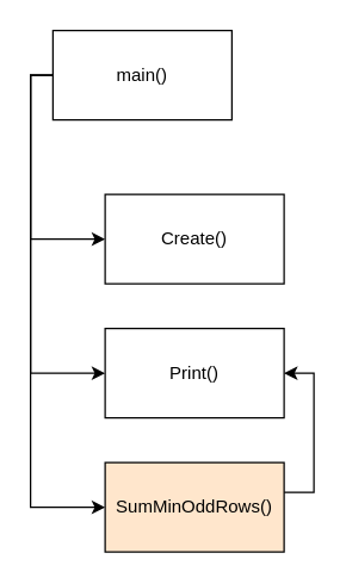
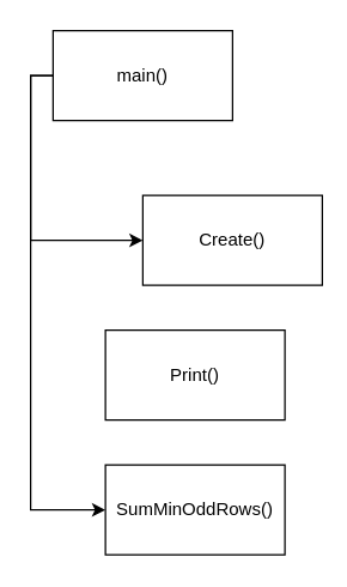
  <mxCell id="0" />
  <mxCell id="1" parent="0" />
  <mxCell id="2" style="edgeStyle=orthogonalEdgeStyle;rounded=0;orthogonalLoop=1;jettySize=auto;html=1;entryX=0;entryY=0.5;entryDx=0;entryDy=0;" edge="1" parent="1" source="4" target="5"><mxGeometry relative="1" as="geometry"><Array as="points"><mxPoint x="20" y="50" /><mxPoint x="20" y="160" /></Array></mxGeometry></mxCell>
- <mxCell id="3" style="edgeStyle=orthogonalEdgeStyle;rounded=0;orthogonalLoop=1;jettySize=auto;html=1;entryX=0;entryY=0.5;entryDx=0;entryDy=0;" edge="1" parent="1" source="4" target="6"><mxGeometry relative="1" as="geometry"><Array as="points"><mxPoint x="20" y="50" /><mxPoint x="20" y="250" /></Array></mxGeometry></mxCell>
  <mxCell id="4" value="main()" style="rounded=0;whiteSpace=wrap;html=1;" vertex="1" parent="1"><mxGeometry x="35" y="20" width="120" height="60" as="geometry" /></mxCell>
- <mxCell id="5" value="Create()" style="rounded=0;whiteSpace=wrap;html=1;" vertex="1" parent="1"><mxGeometry x="70" y="130" width="120" height="60" as="geometry" /></mxCell>
+ <mxCell id="5" value="Create()" style="rounded=0;whiteSpace=wrap;html=1;" vertex="1" parent="1"><mxGeometry x="95" y="130" width="120" height="60" as="geometry" /></mxCell>
  <mxCell id="6" value="Print()" style="rounded=0;whiteSpace=wrap;html=1;" vertex="1" parent="1"><mxGeometry x="70" y="220" width="120" height="60" as="geometry" /></mxCell>
- <mxCell id="7" style="edgeStyle=orthogonalEdgeStyle;rounded=0;orthogonalLoop=1;jettySize=auto;html=1;entryX=1;entryY=0.5;entryDx=0;entryDy=0;" edge="1" parent="1" source="8" target="6"><mxGeometry relative="1" as="geometry"><Array as="points"><mxPoint x="210" y="330" /><mxPoint x="210" y="250" /></Array></mxGeometry></mxCell>
- <mxCell id="8" value="SumMinOddRows()" style="rounded=0;whiteSpace=wrap;html=1;fillColor=#ffe6cc;" vertex="1" parent="1"><mxGeometry x="70" y="310" width="120" height="60" as="geometry" /></mxCell>
+ <mxCell id="8" value="SumMinOddRows()" style="rounded=0;whiteSpace=wrap;html=1;" vertex="1" parent="1"><mxGeometry x="70" y="310" width="120" height="60" as="geometry" /></mxCell>
  <mxCell id="9" style="edgeStyle=orthogonalEdgeStyle;rounded=0;orthogonalLoop=1;jettySize=auto;html=1;entryX=0;entryY=0.5;entryDx=0;entryDy=0;exitX=0;exitY=0.5;exitDx=0;exitDy=0;" edge="1" parent="1" source="4"><mxGeometry relative="1" as="geometry"><mxPoint x="50" y="140" as="sourcePoint" /><mxPoint x="70" y="340" as="targetPoint" /><Array as="points"><mxPoint x="20" y="50" /><mxPoint x="20" y="340" /></Array></mxGeometry></mxCell>
